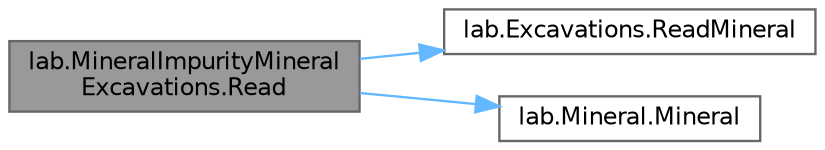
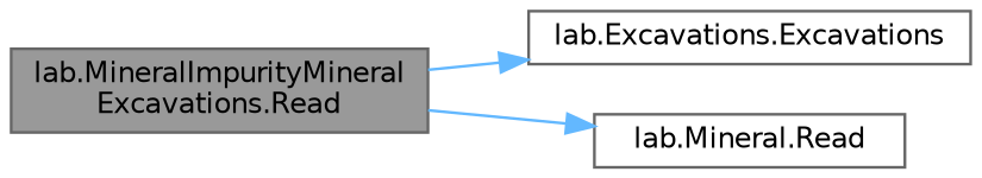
  digraph {
    rankdir=LR
    node [color=grey40 fillcolor=white fontname=Helvetica fontsize=10 shape=box style=filled]
    edge [color=steelblue1 fontname=Helvetica fontsize=10 labelfontname=Helvetica labelfontsize=10 style=solid]
    n1 [color=gray40 fillcolor=grey60 fontcolor=black height=0.2 label="lab.MineralImpurityMineral\lExcavations.Read" width=0.4]
-   n2 [height=0.2 label="lab.Excavations.ReadMineral" width=0.4]
-   n3 [height=0.2 label="lab.Mineral.Mineral" width=0.4]
+   n2 [height=0.2 label="lab.Excavations.Excavations" width=0.4]
+   n3 [height=0.2 label="lab.Mineral.Read" width=0.4]
    n1 -> n2
    n1 -> n3
  }
